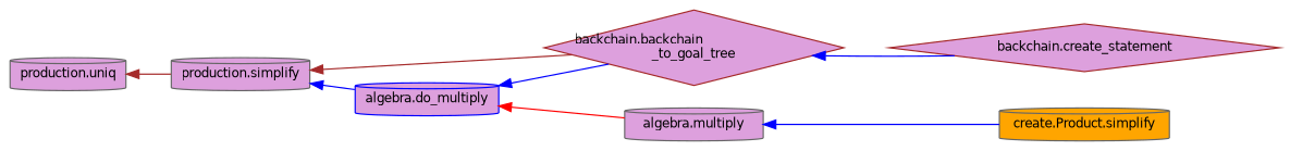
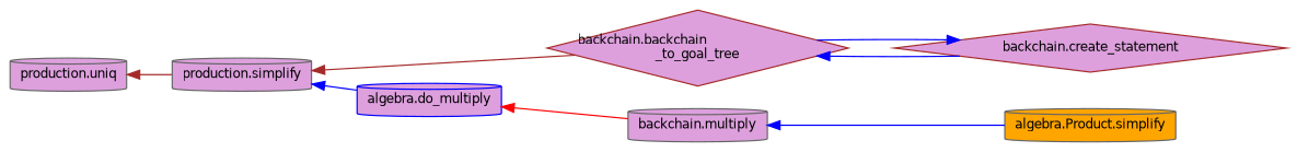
  digraph {
    rankdir=LR
    node [color=gray40 fillcolor=plum fontname=Helvetica fontsize=10 shape=cylinder style=filled]
    edge [color=blue dir=back fontname=Helvetica fontsize=10 labelfontname=Helvetica labelfontsize=10 style=solid]
    n1 [fontcolor=black height=0.2 label="production.uniq" width=0.4]
    n2 [height=0.2 label="production.simplify" width=0.4]
    n3 [color=blue height=0.2 label="algebra.do_multiply" width=0.4]
    n4 [color=brown height=0.2 label="backchain.backchain\l_to_goal_tree" shape=diamond width=0.4]
-   n5 [height=0.2 label="algebra.multiply" width=0.4]
+   n5 [height=0.2 label="backchain.multiply" width=0.4]
    n6 [color=brown height=0.2 label="backchain.create_statement" shape=diamond width=0.4]
-   n7 [fillcolor=orange height=0.2 label="create.Product.simplify" width=0.4]
+   n7 [fillcolor=orange height=0.2 label="algebra.Product.simplify" width=0.4]
    n1 -> n2 [color=brown]
    n2 -> n3
    n2 -> n4 [color=brown]
    n3 -> n5 [color=red]
    n4 -> n6
    n5 -> n7
-   n3 -> n4
+   n6 -> n4
  }
